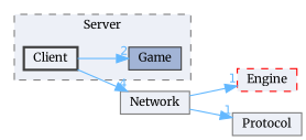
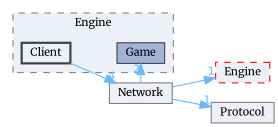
  digraph {
    compound=true
    fontname=Merriweather
    rankdir=LR
    node [color=grey25 fillcolor="#edf0f7" fontname=Merriweather fontsize=10 shape=box style=filled]
    edge [color=steelblue1 fontcolor=steelblue1 fontname=Merriweather fontsize=10 headlabel=1 labeldistance=1.5 labelfontname=Helvetica labelfontsize=10]
    n1 [fillcolor="#a2b4d6" height=0.2 label=Game width=0.4]
    n2 [height=0.2 label=Client style="filled,bold" width=0.4]
    n3 [color=grey50 height=0.2 label=Network width=0.4]
    n4 [color=red height=0.2 label=Engine style="filled,dashed" width=0.4]
    n5 [color=grey50 height=0.2 label=Protocol width=0.4]
    subgraph cluster_1 {
      bgcolor="#edf0f7"
      fontsize=10
-     label=Server
+     label=Engine
      pencolor=grey50
      style="filled,dashed"
      n1
      n2
    }
-   n2 -> n1 [headlabel=2]
+   n3 -> n1 [headlabel=2]
    n2 -> n3 [headlabel=4]
    n3 -> n4
    n3 -> n5
  }
